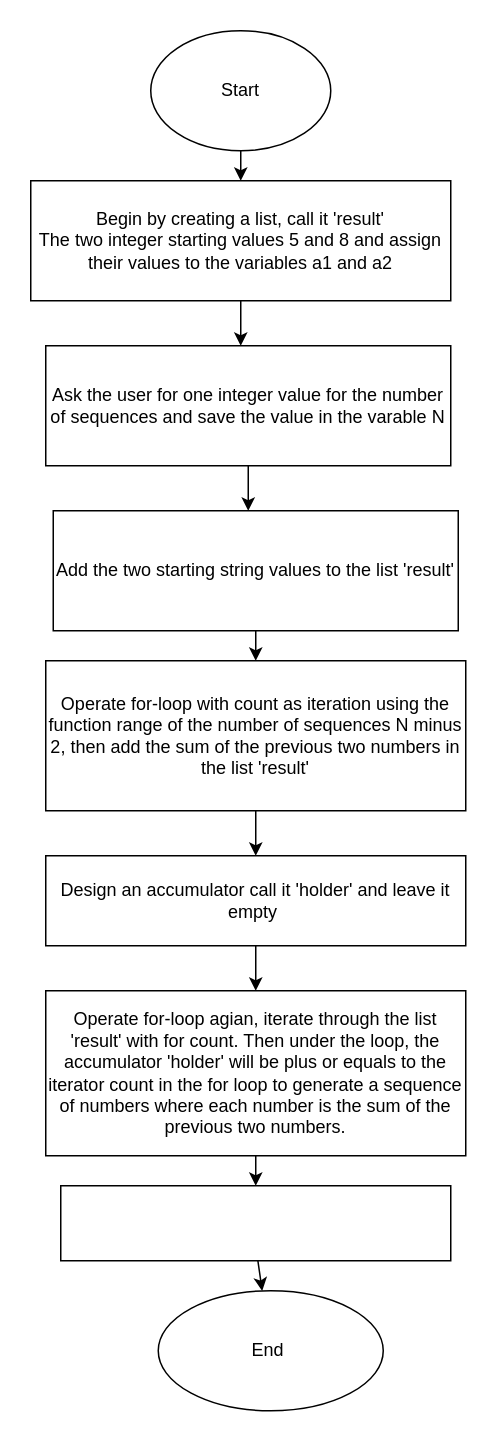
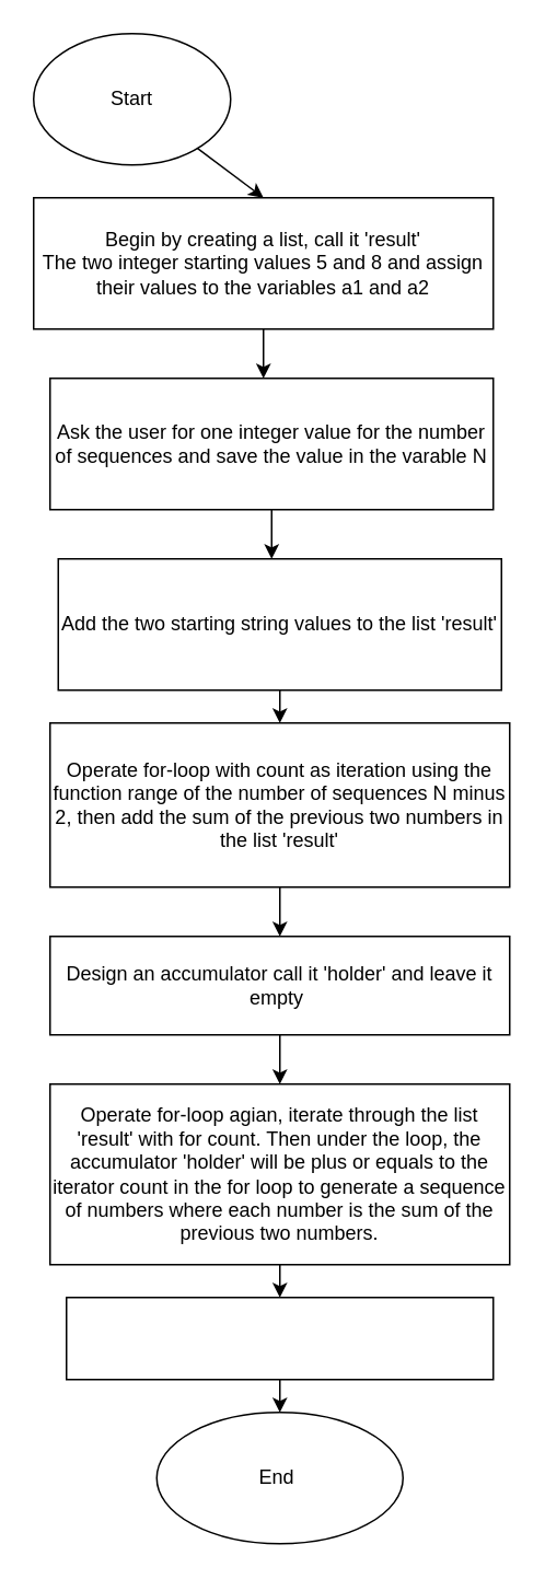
  <mxCell id="0" />
  <mxCell id="1" parent="0" />
  <mxCell id="2" style="edgeStyle=none;html=1;" edge="1" parent="1" source="3"><mxGeometry relative="1" as="geometry"><mxPoint x="160" y="120" as="targetPoint" /></mxGeometry></mxCell>
- <mxCell id="3" value="Start" style="ellipse;whiteSpace=wrap;html=1;" vertex="1" parent="1"><mxGeometry x="100" y="20" width="120" height="80" as="geometry" /></mxCell>
+ <mxCell id="3" value="Start" style="ellipse;whiteSpace=wrap;html=1;" vertex="1" parent="1"><mxGeometry x="20" y="20" width="120" height="80" as="geometry" /></mxCell>
  <mxCell id="4" style="edgeStyle=none;html=1;" edge="1" parent="1"><mxGeometry relative="1" as="geometry"><mxPoint x="160" y="230" as="targetPoint" /><mxPoint x="160" y="200" as="sourcePoint" /></mxGeometry></mxCell>
  <mxCell id="5" style="edgeStyle=none;html=1;" edge="1" parent="1" source="6"><mxGeometry relative="1" as="geometry"><mxPoint x="165" y="340" as="targetPoint" /></mxGeometry></mxCell>
  <mxCell id="6" value="Ask the user for one integer value for the number of sequences and save the value in the varable N" style="rounded=0;whiteSpace=wrap;html=1;" vertex="1" parent="1"><mxGeometry x="30" y="230" width="270" height="80" as="geometry" /></mxCell>
  <mxCell id="7" style="edgeStyle=none;html=1;" edge="1" parent="1" source="8" target="11"><mxGeometry relative="1" as="geometry"><mxPoint x="165" y="470" as="targetPoint" /></mxGeometry></mxCell>
  <mxCell id="8" value="Operate for-loop with count as iteration using the function range of the number of sequences N minus 2, then add the sum of the previous two numbers in the list 'result'" style="rounded=0;whiteSpace=wrap;html=1;" vertex="1" parent="1"><mxGeometry x="30" y="440" width="280" height="100" as="geometry" /></mxCell>
  <mxCell id="9" style="edgeStyle=none;html=1;" edge="1" parent="1" target="12"><mxGeometry relative="1" as="geometry"><mxPoint x="165" y="560" as="targetPoint" /><mxPoint x="170" y="820" as="sourcePoint" /><Array as="points"><mxPoint x="170" y="830" /></Array></mxGeometry></mxCell>
  <mxCell id="10" style="edgeStyle=none;html=1;entryX=0.5;entryY=0;entryDx=0;entryDy=0;" edge="1" parent="1" source="11" target="17"><mxGeometry relative="1" as="geometry" /></mxCell>
  <mxCell id="11" value="Design an accumulator call it 'holder' and leave it empty&amp;nbsp;" style="rounded=0;whiteSpace=wrap;html=1;" vertex="1" parent="1"><mxGeometry x="30" y="570" width="280" height="60" as="geometry" /></mxCell>
- <mxCell id="12" value="End&amp;nbsp;" style="ellipse;whiteSpace=wrap;html=1;" vertex="1" parent="1"><mxGeometry x="105" y="860" width="150" height="80" as="geometry" /></mxCell>
+ <mxCell id="12" value="End&amp;nbsp;" style="ellipse;whiteSpace=wrap;html=1;" vertex="1" parent="1"><mxGeometry x="95" y="860" width="150" height="80" as="geometry" /></mxCell>
  <mxCell id="13" value="Begin by creating a list, call it 'result'&lt;br&gt;The two integer starting values 5 and 8 and assign their values to the variables a1 and a2" style="rounded=0;whiteSpace=wrap;html=1;" vertex="1" parent="1"><mxGeometry x="20" y="120" width="280" height="80" as="geometry" /></mxCell>
  <mxCell id="14" style="edgeStyle=none;html=1;entryX=0.5;entryY=0;entryDx=0;entryDy=0;" edge="1" parent="1" source="15" target="8"><mxGeometry relative="1" as="geometry" /></mxCell>
  <mxCell id="15" value="Add the two starting string values to the list 'result'" style="rounded=0;whiteSpace=wrap;html=1;" vertex="1" parent="1"><mxGeometry x="35" y="340" width="270" height="80" as="geometry" /></mxCell>
  <mxCell id="16" style="edgeStyle=none;html=1;" edge="1" parent="1" source="17" target="18"><mxGeometry relative="1" as="geometry" /></mxCell>
  <mxCell id="17" value="Operate for-loop agian, iterate through the list 'result' with for count. Then under the loop, the accumulator 'holder' will be plus or equals to the iterator count in the for loop to generate a sequence of numbers where each number is the sum of the previous two numbers." style="rounded=0;whiteSpace=wrap;html=1;" vertex="1" parent="1"><mxGeometry x="30" y="660" width="280" height="110" as="geometry" /></mxCell>
  <mxCell id="18" value="" style="rounded=0;whiteSpace=wrap;html=1;" vertex="1" parent="1"><mxGeometry x="40" y="790" width="260" height="50" as="geometry" /></mxCell>
